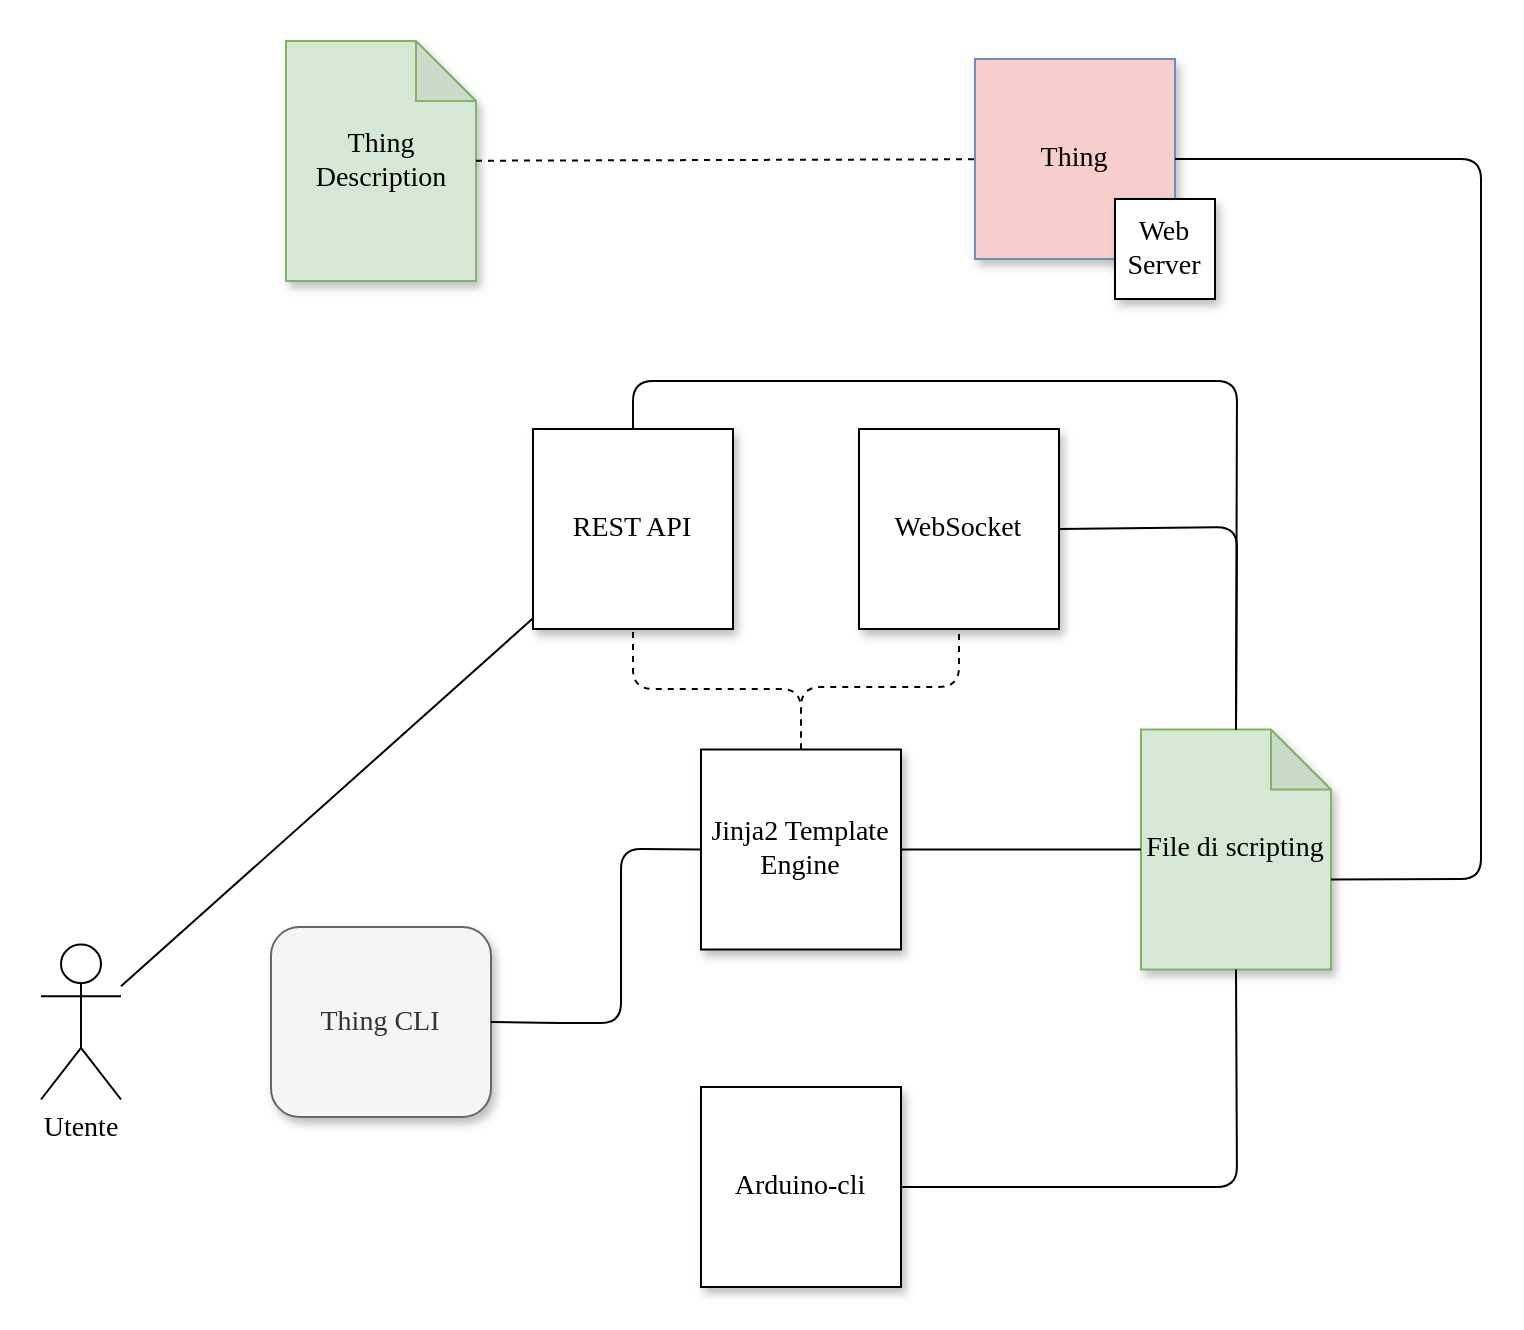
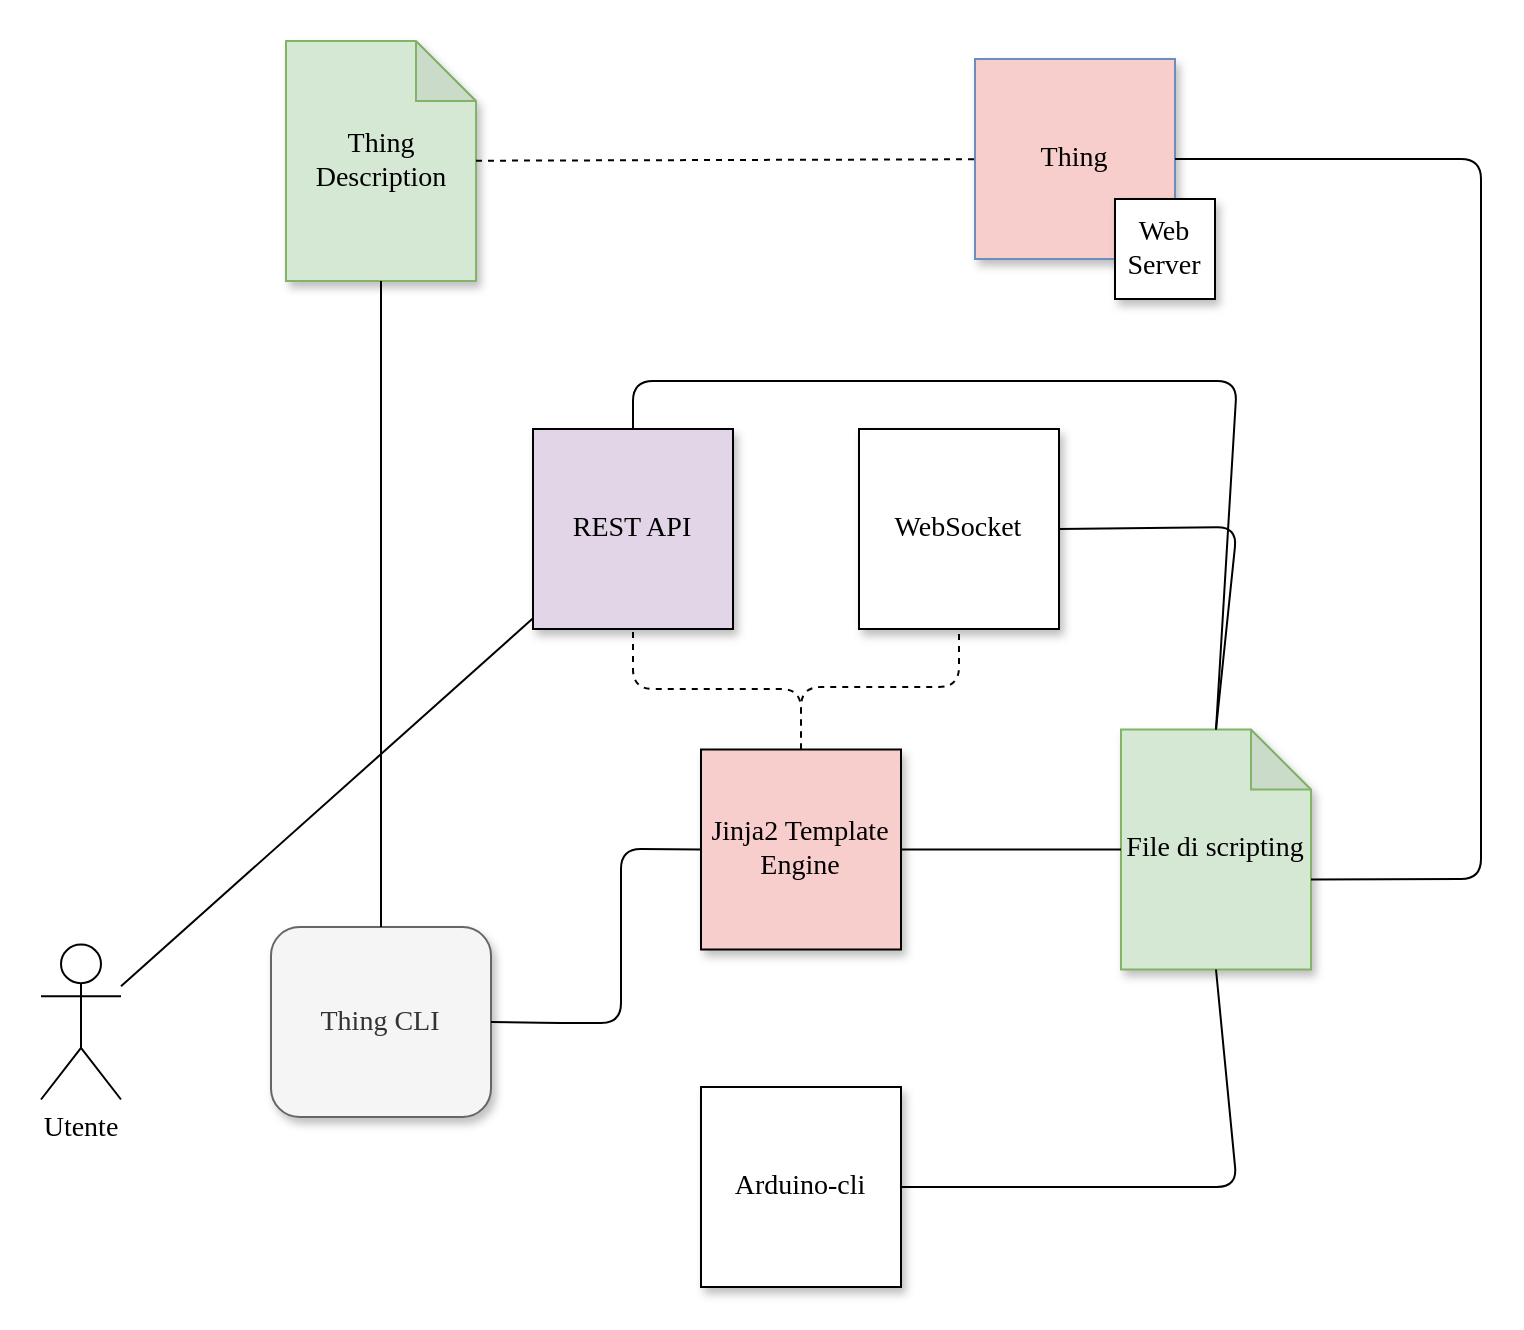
  <mxCell id="0" />
  <mxCell id="1" parent="0" />
  <mxCell id="2" value="&lt;font face=&quot;Verdana&quot;&gt;Utente&lt;/font&gt;" style="shape=umlActor;verticalLabelPosition=bottom;labelBackgroundColor=#ffffff;verticalAlign=top;html=1;outlineConnect=0;fontFamily=Verdana;fontSize=14;shadow=0;" parent="1" vertex="1"><mxGeometry x="20" y="471.75" width="40" height="77.5" as="geometry" /></mxCell>
  <mxCell id="3" value="Thing CLI" style="rounded=1;whiteSpace=wrap;html=1;fontFamily=Verdana;fontSize=14;fillColor=#f5f5f5;strokeColor=#666666;shadow=1;fontColor=#333333;" parent="1" vertex="1"><mxGeometry x="135" y="463" width="110" height="95" as="geometry" /></mxCell>
  <mxCell id="4" value="WebSocket" style="whiteSpace=wrap;html=1;aspect=fixed;fontFamily=Verdana;fontSize=14;comic=0;shadow=1;" parent="1" vertex="1"><mxGeometry x="429" y="214" width="100" height="100" as="geometry" /></mxCell>
  <mxCell id="5" value="Thing Description" style="shape=note;whiteSpace=wrap;html=1;backgroundOutline=1;darkOpacity=0.05;fontFamily=Verdana;fontSize=14;fillColor=#d5e8d4;strokeColor=#82b366;shadow=1;" parent="1" vertex="1"><mxGeometry x="142.5" y="20" width="95" height="120" as="geometry" /></mxCell>
  <mxCell id="6" value="Thing" style="whiteSpace=wrap;html=1;aspect=fixed;fontFamily=Verdana;fontSize=14;fillColor=#f8cecc;strokeColor=#6c8ebf;comic=0;shadow=1;" parent="1" vertex="1"><mxGeometry x="487" y="29" width="100" height="100" as="geometry" /></mxCell>
  <mxCell id="7" value="" style="endArrow=none;dashed=1;html=1;fontFamily=Verdana;fontSize=14;" parent="1" source="5" target="6" edge="1"><mxGeometry width="50" height="50" relative="1" as="geometry"><mxPoint x="260" y="133" as="sourcePoint" /><mxPoint x="340" y="133" as="targetPoint" /></mxGeometry></mxCell>
- <mxCell id="8" value="Jinja2 Template Engine" style="whiteSpace=wrap;html=1;aspect=fixed;fontFamily=Verdana;fontSize=14;comic=0;shadow=1;" parent="1" vertex="1"><mxGeometry x="350" y="374.25" width="100" height="100" as="geometry" /></mxCell>
+ <mxCell id="8" value="Jinja2 Template Engine" style="whiteSpace=wrap;html=1;aspect=fixed;fontFamily=Verdana;fontSize=14;comic=0;shadow=1;fillColor=#f8cecc;" parent="1" vertex="1"><mxGeometry x="350" y="374.25" width="100" height="100" as="geometry" /></mxCell>
  <mxCell id="9" value="Arduino-cli" style="whiteSpace=wrap;html=1;aspect=fixed;fontFamily=Verdana;fontSize=14;comic=0;shadow=1;" parent="1" vertex="1"><mxGeometry x="350" y="543" width="100" height="100" as="geometry" /></mxCell>
- <mxCell id="10" value="File di scripting" style="shape=note;whiteSpace=wrap;html=1;backgroundOutline=1;darkOpacity=0.05;fontFamily=Verdana;fontSize=14;labelBackgroundColor=none;labelBorderColor=none;fillColor=#d5e8d4;strokeColor=#82b366;comic=0;shadow=1;" parent="1" vertex="1"><mxGeometry x="570" y="364.25" width="95" height="120" as="geometry" /></mxCell>
+ <mxCell id="10" value="File di scripting" style="shape=note;whiteSpace=wrap;html=1;backgroundOutline=1;darkOpacity=0.05;fontFamily=Verdana;fontSize=14;labelBackgroundColor=none;labelBorderColor=none;fillColor=#d5e8d4;strokeColor=#82b366;comic=0;shadow=1;" parent="1" vertex="1"><mxGeometry x="560" y="364.25" width="95" height="120" as="geometry" /></mxCell>
  <mxCell id="11" value="" style="endArrow=none;dashed=1;html=1;fontFamily=Verdana;fontSize=14;exitX=0.5;exitY=0;exitDx=0;exitDy=0;entryX=0.5;entryY=1;entryDx=0;entryDy=0;" parent="1" source="8" target="4" edge="1"><mxGeometry width="50" height="50" relative="1" as="geometry"><mxPoint x="350" y="353" as="sourcePoint" /><mxPoint x="400" y="303" as="targetPoint" /><Array as="points"><mxPoint x="400" y="343" /><mxPoint x="479" y="343" /></Array></mxGeometry></mxCell>
+ <mxCell id="12" value="" style="endArrow=none;html=1;fontFamily=Verdana;fontSize=14;exitX=0.5;exitY=0;exitDx=0;exitDy=0;entryX=0.5;entryY=1;entryDx=0;entryDy=0;entryPerimeter=0;" parent="1" source="3" target="5" edge="1"><mxGeometry width="50" height="50" relative="1" as="geometry"><mxPoint x="180" y="363" as="sourcePoint" /><mxPoint x="230" y="313" as="targetPoint" /></mxGeometry></mxCell>
  <mxCell id="13" value="" style="endArrow=none;html=1;fontFamily=Verdana;fontSize=14;exitX=1;exitY=0.5;exitDx=0;exitDy=0;entryX=0;entryY=0.5;entryDx=0;entryDy=0;" parent="1" source="3" target="8" edge="1"><mxGeometry width="50" height="50" relative="1" as="geometry"><mxPoint x="350" y="383" as="sourcePoint" /><mxPoint x="400" y="333" as="targetPoint" /><Array as="points"><mxPoint x="280" y="511" /><mxPoint x="310" y="511" /><mxPoint x="310" y="424" /></Array></mxGeometry></mxCell>
  <mxCell id="14" value="" style="endArrow=none;html=1;fontFamily=Verdana;fontSize=14;exitX=1;exitY=0.5;exitDx=0;exitDy=0;" parent="1" source="8" target="10" edge="1"><mxGeometry width="50" height="50" relative="1" as="geometry"><mxPoint x="350" y="383" as="sourcePoint" /><mxPoint x="400" y="333" as="targetPoint" /></mxGeometry></mxCell>
  <mxCell id="15" value="" style="endArrow=none;html=1;fontFamily=Verdana;fontSize=14;entryX=0.5;entryY=1;entryDx=0;entryDy=0;entryPerimeter=0;exitX=1;exitY=0.5;exitDx=0;exitDy=0;" parent="1" source="9" target="10" edge="1"><mxGeometry width="50" height="50" relative="1" as="geometry"><mxPoint x="580" y="623" as="sourcePoint" /><mxPoint x="630" y="573" as="targetPoint" /><Array as="points"><mxPoint x="618" y="593" /></Array></mxGeometry></mxCell>
  <mxCell id="16" value="" style="endArrow=none;html=1;fontFamily=Verdana;fontSize=14;exitX=1;exitY=0.5;exitDx=0;exitDy=0;entryX=0.5;entryY=0;entryDx=0;entryDy=0;entryPerimeter=0;" parent="1" source="4" target="10" edge="1"><mxGeometry width="50" height="50" relative="1" as="geometry"><mxPoint x="350" y="383" as="sourcePoint" /><mxPoint x="400" y="333" as="targetPoint" /><Array as="points"><mxPoint x="618" y="263" /></Array></mxGeometry></mxCell>
  <mxCell id="17" value="" style="endArrow=none;html=1;fontFamily=Verdana;fontSize=14;exitX=0;exitY=0;exitDx=95;exitDy=75;exitPerimeter=0;entryX=1;entryY=0.5;entryDx=0;entryDy=0;" parent="1" source="10" target="6" edge="1"><mxGeometry width="50" height="50" relative="1" as="geometry"><mxPoint x="350" y="383" as="sourcePoint" /><mxPoint x="400" y="333" as="targetPoint" /><Array as="points"><mxPoint x="740" y="439" /><mxPoint x="740" y="113" /><mxPoint x="740" y="79" /></Array></mxGeometry></mxCell>
  <mxCell id="18" value="&lt;div&gt;Web&lt;/div&gt;&lt;div&gt;Server&lt;br&gt;&lt;/div&gt;" style="whiteSpace=wrap;html=1;aspect=fixed;fontFamily=Verdana;fontSize=14;comic=0;shadow=1;" parent="1" vertex="1"><mxGeometry x="557" y="99" width="50" height="50" as="geometry" /></mxCell>
  <mxCell id="19" value="" style="endArrow=none;html=1;" parent="1" source="2" target="20" edge="1"><mxGeometry width="50" height="50" relative="1" as="geometry"><mxPoint x="348" y="385" as="sourcePoint" /><mxPoint x="398" y="335" as="targetPoint" /></mxGeometry></mxCell>
- <mxCell id="20" value="REST API" style="whiteSpace=wrap;html=1;aspect=fixed;fontFamily=Verdana;fontSize=14;comic=0;shadow=1;" parent="1" vertex="1"><mxGeometry x="266" y="214" width="100" height="100" as="geometry" /></mxCell>
+ <mxCell id="20" value="REST API" style="whiteSpace=wrap;html=1;aspect=fixed;fontFamily=Verdana;fontSize=14;comic=0;shadow=1;fillColor=#e1d5e7;" parent="1" vertex="1"><mxGeometry x="266" y="214" width="100" height="100" as="geometry" /></mxCell>
  <mxCell id="21" value="" style="endArrow=none;dashed=1;html=1;exitX=0.5;exitY=0;exitDx=0;exitDy=0;entryX=0.5;entryY=1;entryDx=0;entryDy=0;" parent="1" source="8" target="20" edge="1"><mxGeometry width="50" height="50" relative="1" as="geometry"><mxPoint x="299" y="379" as="sourcePoint" /><mxPoint x="349" y="329" as="targetPoint" /><Array as="points"><mxPoint x="400" y="344" /><mxPoint x="316" y="344" /></Array></mxGeometry></mxCell>
  <mxCell id="22" value="" style="endArrow=none;html=1;exitX=0.5;exitY=0;exitDx=0;exitDy=0;entryX=0.5;entryY=0;entryDx=0;entryDy=0;entryPerimeter=0;" edge="1" parent="1" source="20" target="10"><mxGeometry width="50" height="50" relative="1" as="geometry"><mxPoint x="294" y="177" as="sourcePoint" /><mxPoint x="600" y="214" as="targetPoint" /><Array as="points"><mxPoint x="316" y="190" /><mxPoint x="618" y="190" /></Array></mxGeometry></mxCell>
